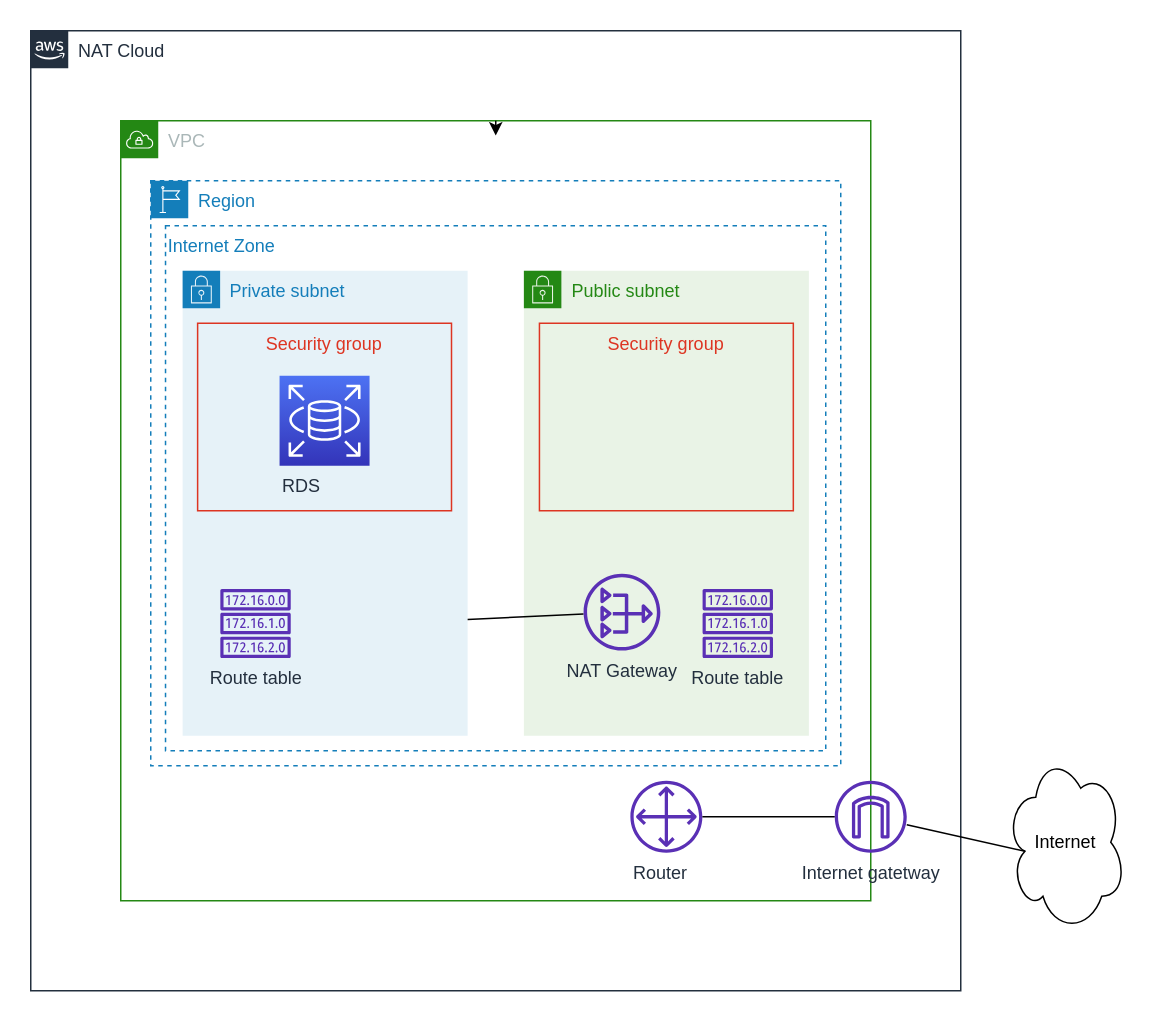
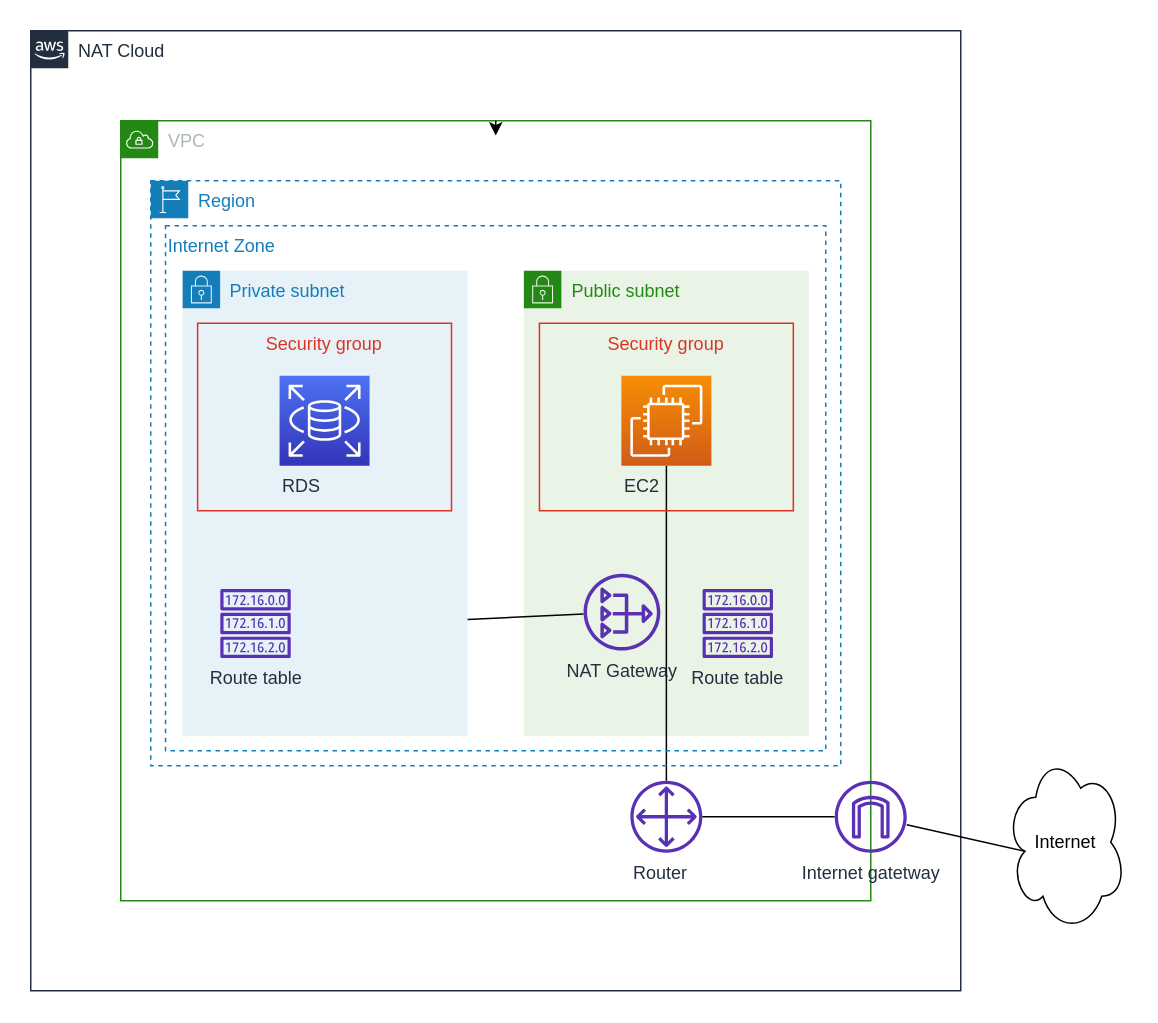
  <mxCell id="0" />
  <mxCell id="1" parent="0" />
  <mxCell id="2" value="NAT Cloud" style="points=[[0,0],[0.25,0],[0.5,0],[0.75,0],[1,0],[1,0.25],[1,0.5],[1,0.75],[1,1],[0.75,1],[0.5,1],[0.25,1],[0,1],[0,0.75],[0,0.5],[0,0.25]];outlineConnect=0;gradientColor=none;html=1;whiteSpace=wrap;fontSize=12;fontStyle=0;shape=mxgraph.aws4.group;grIcon=mxgraph.aws4.group_aws_cloud_alt;strokeColor=#232F3E;fillColor=none;verticalAlign=top;align=left;spacingLeft=30;fontColor=#232F3E;dashed=0;" vertex="1" parent="1"><mxGeometry x="20" y="20" width="620" height="640" as="geometry" /></mxCell>
  <mxCell id="3" value="VPC" style="points=[[0,0],[0.25,0],[0.5,0],[0.75,0],[1,0],[1,0.25],[1,0.5],[1,0.75],[1,1],[0.75,1],[0.5,1],[0.25,1],[0,1],[0,0.75],[0,0.5],[0,0.25]];outlineConnect=0;gradientColor=none;html=1;whiteSpace=wrap;fontSize=12;fontStyle=0;shape=mxgraph.aws4.group;grIcon=mxgraph.aws4.group_vpc;strokeColor=#248814;fillColor=none;verticalAlign=top;align=left;spacingLeft=30;fontColor=#AAB7B8;dashed=0;" vertex="1" parent="1"><mxGeometry x="80" y="80" width="500" height="520" as="geometry" /></mxCell>
  <mxCell id="4" value="Public subnet" style="points=[[0,0],[0.25,0],[0.5,0],[0.75,0],[1,0],[1,0.25],[1,0.5],[1,0.75],[1,1],[0.75,1],[0.5,1],[0.25,1],[0,1],[0,0.75],[0,0.5],[0,0.25]];outlineConnect=0;gradientColor=none;html=1;whiteSpace=wrap;fontSize=12;fontStyle=0;shape=mxgraph.aws4.group;grIcon=mxgraph.aws4.group_security_group;grStroke=0;strokeColor=#248814;fillColor=#E9F3E6;verticalAlign=top;align=left;spacingLeft=30;fontColor=#248814;dashed=0;" vertex="1" parent="1"><mxGeometry x="348.75" y="180" width="190" height="310" as="geometry" /></mxCell>
  <mxCell id="5" value="Private subnet" style="points=[[0,0],[0.25,0],[0.5,0],[0.75,0],[1,0],[1,0.25],[1,0.5],[1,0.75],[1,1],[0.75,1],[0.5,1],[0.25,1],[0,1],[0,0.75],[0,0.5],[0,0.25]];outlineConnect=0;gradientColor=none;html=1;whiteSpace=wrap;fontSize=12;fontStyle=0;shape=mxgraph.aws4.group;grIcon=mxgraph.aws4.group_security_group;grStroke=0;strokeColor=#147EBA;fillColor=#E6F2F8;verticalAlign=top;align=left;spacingLeft=30;fontColor=#147EBA;dashed=0;" vertex="1" parent="1"><mxGeometry x="121.25" y="180" width="190" height="310" as="geometry" /></mxCell>
  <mxCell id="6" value="Route table" style="outlineConnect=0;fontColor=#232F3E;gradientColor=none;fillColor=#5A30B5;strokeColor=none;dashed=0;verticalLabelPosition=bottom;verticalAlign=top;align=center;html=1;fontSize=12;fontStyle=0;aspect=fixed;pointerEvents=1;shape=mxgraph.aws4.route_table;" vertex="1" parent="1"><mxGeometry x="146.25" y="392.19" width="47.21" height="46" as="geometry" /></mxCell>
  <mxCell id="7" value="Router" style="outlineConnect=0;fontColor=#232F3E;gradientColor=none;fillColor=#5A30B5;strokeColor=none;dashed=0;verticalLabelPosition=bottom;verticalAlign=top;align=left;html=1;fontSize=12;fontStyle=0;aspect=fixed;pointerEvents=1;shape=mxgraph.aws4.customer_gateway;" vertex="1" parent="1"><mxGeometry x="419.75" y="520" width="48" height="48" as="geometry" /></mxCell>
  <mxCell id="8" value="Internet gatetway" style="outlineConnect=0;fontColor=#232F3E;gradientColor=none;fillColor=#5A30B5;strokeColor=none;dashed=0;verticalLabelPosition=bottom;verticalAlign=top;align=center;html=1;fontSize=12;fontStyle=0;aspect=fixed;pointerEvents=1;shape=mxgraph.aws4.internet_gateway;" vertex="1" parent="1"><mxGeometry x="556" y="520" width="48" height="48" as="geometry" /></mxCell>
  <mxCell id="9" value="Security group" style="fillColor=none;strokeColor=#DD3522;verticalAlign=top;fontStyle=0;fontColor=#DD3522;" vertex="1" parent="1"><mxGeometry x="131.25" y="215" width="169.25" height="125" as="geometry" /></mxCell>
  <mxCell id="10" value="RDS" style="outlineConnect=0;fontColor=#232F3E;gradientColor=#4D72F3;gradientDirection=north;fillColor=#3334B9;strokeColor=#ffffff;dashed=0;verticalLabelPosition=bottom;verticalAlign=top;align=left;html=1;fontSize=12;fontStyle=0;aspect=fixed;shape=mxgraph.aws4.resourceIcon;resIcon=mxgraph.aws4.rds;" vertex="1" parent="1"><mxGeometry x="185.87" y="250" width="60" height="60" as="geometry" /></mxCell>
  <mxCell id="11" value="" style="endArrow=none;html=1;" edge="1" parent="1" source="8" target="7"><mxGeometry width="50" height="50" relative="1" as="geometry"><mxPoint x="370" y="430" as="sourcePoint" /><mxPoint x="420" y="380" as="targetPoint" /></mxGeometry></mxCell>
+ <mxCell id="12" value="" style="endArrow=none;html=1;" edge="1" parent="1" source="7" target="14"><mxGeometry width="50" height="50" relative="1" as="geometry"><mxPoint x="110" y="529" as="sourcePoint" /><mxPoint x="301" y="529" as="targetPoint" /></mxGeometry></mxCell>
  <mxCell id="13" value="Security group" style="fillColor=none;strokeColor=#DD3522;verticalAlign=top;fontStyle=0;fontColor=#DD3522;" vertex="1" parent="1"><mxGeometry x="359.13" y="215" width="169.25" height="125" as="geometry" /></mxCell>
+ <mxCell id="14" value="EC2" style="outlineConnect=0;fontColor=#232F3E;gradientColor=#F78E04;gradientDirection=north;fillColor=#D05C17;strokeColor=#ffffff;dashed=0;verticalLabelPosition=bottom;verticalAlign=top;align=left;html=1;fontSize=12;fontStyle=0;aspect=fixed;shape=mxgraph.aws4.resourceIcon;resIcon=mxgraph.aws4.ec2;labelPosition=center;" vertex="1" parent="1"><mxGeometry x="413.76" y="250" width="60" height="60" as="geometry" /></mxCell>
  <mxCell id="15" value="" style="endArrow=none;html=1;exitX=1;exitY=0.75;exitDx=0;exitDy=0;" edge="1" parent="1" source="5" target="19"><mxGeometry width="50" height="50" relative="1" as="geometry"><mxPoint x="110" y="529" as="sourcePoint" /><mxPoint x="414.75" y="529" as="targetPoint" /></mxGeometry></mxCell>
  <mxCell id="16" value="Region" style="points=[[0,0],[0.25,0],[0.5,0],[0.75,0],[1,0],[1,0.25],[1,0.5],[1,0.75],[1,1],[0.75,1],[0.5,1],[0.25,1],[0,1],[0,0.75],[0,0.5],[0,0.25]];outlineConnect=0;gradientColor=none;html=1;whiteSpace=wrap;fontSize=12;fontStyle=0;shape=mxgraph.aws4.group;grIcon=mxgraph.aws4.group_region;strokeColor=#147EBA;fillColor=none;verticalAlign=top;align=left;spacingLeft=30;fontColor=#147EBA;dashed=1;" vertex="1" parent="1"><mxGeometry x="100" y="120" width="460" height="390" as="geometry" /></mxCell>
  <mxCell id="17" value="Internet Zone" style="fillColor=none;strokeColor=#147EBA;dashed=1;verticalAlign=top;fontStyle=0;fontColor=#147EBA;align=left;" vertex="1" parent="1"><mxGeometry x="109.85" y="150" width="440.15" height="350" as="geometry" /></mxCell>
  <mxCell id="18" value="Route table" style="outlineConnect=0;fontColor=#232F3E;gradientColor=none;fillColor=#5A30B5;strokeColor=none;dashed=0;verticalLabelPosition=bottom;verticalAlign=top;align=center;html=1;fontSize=12;fontStyle=0;aspect=fixed;pointerEvents=1;shape=mxgraph.aws4.route_table;" vertex="1" parent="1"><mxGeometry x="467.75" y="392.19" width="47.21" height="46" as="geometry" /></mxCell>
  <mxCell id="19" value="NAT Gateway" style="outlineConnect=0;fontColor=#232F3E;gradientColor=none;fillColor=#5A30B5;strokeColor=none;dashed=0;verticalLabelPosition=bottom;verticalAlign=top;align=center;html=1;fontSize=12;fontStyle=0;aspect=fixed;pointerEvents=1;shape=mxgraph.aws4.nat_gateway;" vertex="1" parent="1"><mxGeometry x="388.56" y="382" width="51.19" height="51.19" as="geometry" /></mxCell>
  <mxCell id="20" value="Internet" style="ellipse;shape=cloud;whiteSpace=wrap;html=1;fillColor=#ffffff;align=center;" vertex="1" parent="1"><mxGeometry x="670" y="501" width="80" height="120" as="geometry" /></mxCell>
  <mxCell id="21" value="" style="endArrow=none;html=1;entryX=0.16;entryY=0.55;entryDx=0;entryDy=0;entryPerimeter=0;" edge="1" parent="1" source="8" target="20"><mxGeometry width="50" height="50" relative="1" as="geometry"><mxPoint x="370" y="430" as="sourcePoint" /><mxPoint x="420" y="380" as="targetPoint" /></mxGeometry></mxCell>
  <mxCell id="22" style="edgeStyle=orthogonalEdgeStyle;rounded=0;orthogonalLoop=1;jettySize=auto;html=1;exitX=0.5;exitY=0;exitDx=0;exitDy=0;entryX=0.5;entryY=0.019;entryDx=0;entryDy=0;entryPerimeter=0;" edge="1" parent="1" source="3" target="3"><mxGeometry relative="1" as="geometry" /></mxCell>
